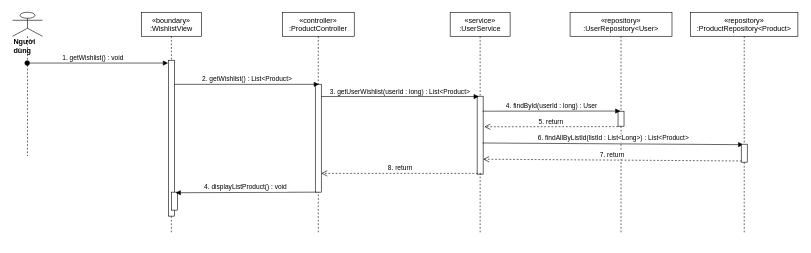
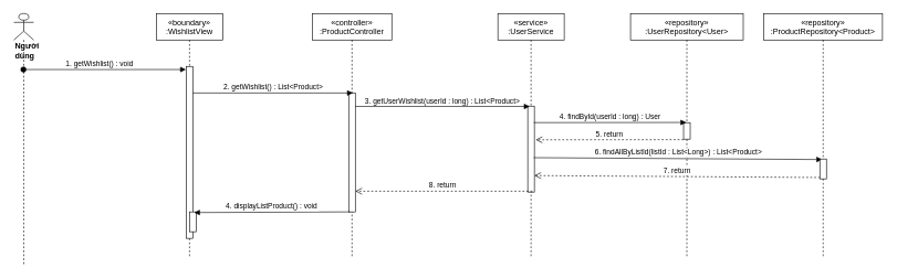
  <mxCell id="0" />
  <mxCell id="1" parent="0" />
  <mxCell id="2" value="«boundary»&#10;:WishlistView" style="shape=umlLifeline;perimeter=lifelinePerimeter;container=1;collapsible=0;recursiveResize=0;rounded=0;shadow=0;strokeWidth=1;" vertex="1" parent="1"><mxGeometry x="235" y="20" width="100" height="370" as="geometry" /></mxCell>
  <mxCell id="3" value="" style="points=[];perimeter=orthogonalPerimeter;rounded=0;shadow=0;strokeWidth=1;" vertex="1" parent="2"><mxGeometry x="45" y="80" width="10" height="260" as="geometry" /></mxCell>
  <mxCell id="4" value="" style="html=1;points=[];perimeter=orthogonalPerimeter;" vertex="1" parent="2"><mxGeometry x="50" y="300" width="10" height="30" as="geometry" /></mxCell>
  <mxCell id="5" value="«controller»&#10;:ProductController" style="shape=umlLifeline;perimeter=lifelinePerimeter;container=1;collapsible=0;recursiveResize=0;rounded=0;shadow=0;strokeWidth=1;" vertex="1" parent="1"><mxGeometry x="470" y="20" width="120" height="370" as="geometry" /></mxCell>
  <mxCell id="6" value="" style="points=[];perimeter=orthogonalPerimeter;rounded=0;shadow=0;strokeWidth=1;" vertex="1" parent="5"><mxGeometry x="55" y="120" width="10" height="180" as="geometry" /></mxCell>
- <mxCell id="7" value="&lt;div&gt;&lt;b&gt;Người dùng&lt;/b&gt;&lt;/div&gt;" style="shape=umlLifeline;participant=umlActor;perimeter=lifelinePerimeter;whiteSpace=wrap;html=1;container=1;collapsible=0;recursiveResize=0;verticalAlign=top;spacingTop=36;outlineConnect=0;align=left;" vertex="1" parent="1"><mxGeometry x="20" y="20" width="50" height="240" as="geometry" /></mxCell>
+ <mxCell id="7" value="&lt;div&gt;&lt;b&gt;Người dùng&lt;/b&gt;&lt;/div&gt;" style="shape=umlLifeline;participant=umlActor;perimeter=lifelinePerimeter;whiteSpace=wrap;html=1;container=1;collapsible=0;recursiveResize=0;verticalAlign=top;spacingTop=36;outlineConnect=0;align=left;" vertex="1" parent="1"><mxGeometry x="20" y="20" width="30" height="380" as="geometry" /></mxCell>
  <mxCell id="8" value="1. getWishlist() : void" style="verticalAlign=bottom;startArrow=oval;endArrow=block;startSize=8;shadow=0;strokeWidth=1;entryX=-0.05;entryY=0.018;entryDx=0;entryDy=0;entryPerimeter=0;" edge="1" parent="1" source="7" target="3"><mxGeometry x="-0.06" relative="1" as="geometry"><mxPoint x="10" y="110" as="sourcePoint" /><mxPoint as="offset" /></mxGeometry></mxCell>
  <mxCell id="9" value="«service»&#10;:UserService" style="shape=umlLifeline;perimeter=lifelinePerimeter;container=1;collapsible=0;recursiveResize=0;rounded=0;shadow=0;strokeWidth=1;" vertex="1" parent="1"><mxGeometry x="750" y="20" width="100" height="370" as="geometry" /></mxCell>
  <mxCell id="10" value="" style="points=[];perimeter=orthogonalPerimeter;rounded=0;shadow=0;strokeWidth=1;" vertex="1" parent="9"><mxGeometry x="45" y="140" width="10" height="130" as="geometry" /></mxCell>
  <mxCell id="11" value="2. getWishlist() : List&amp;lt;Product&amp;gt;" style="html=1;verticalAlign=bottom;endArrow=block;entryX=0.617;entryY=0.001;entryDx=0;entryDy=0;entryPerimeter=0;" edge="1" parent="1" source="3" target="6"><mxGeometry width="80" relative="1" as="geometry"><mxPoint x="230" y="188" as="sourcePoint" /><mxPoint x="410" y="150" as="targetPoint" /></mxGeometry></mxCell>
  <mxCell id="12" value="3. getUserWishlist(userId : long) : List&amp;lt;Product&amp;gt;" style="html=1;verticalAlign=bottom;endArrow=block;entryX=0.283;entryY=0.004;entryDx=0;entryDy=0;entryPerimeter=0;" edge="1" parent="1" source="6" target="10"><mxGeometry width="80" relative="1" as="geometry"><mxPoint x="580" y="150" as="sourcePoint" /><mxPoint x="670" y="220" as="targetPoint" /></mxGeometry></mxCell>
  <mxCell id="13" value="8. return&amp;nbsp;" style="html=1;verticalAlign=bottom;endArrow=open;dashed=1;endSize=8;exitX=0.7;exitY=0.99;exitDx=0;exitDy=0;exitPerimeter=0;" edge="1" parent="1" source="10" target="6"><mxGeometry relative="1" as="geometry"><mxPoint x="780" y="310" as="sourcePoint" /><mxPoint x="560" y="310" as="targetPoint" /></mxGeometry></mxCell>
  <mxCell id="14" value="4. displayListProduct() : void" style="verticalAlign=bottom;endArrow=block;shadow=0;strokeWidth=1;entryX=0.7;entryY=0.033;entryDx=0;entryDy=0;entryPerimeter=0;exitX=0.2;exitY=1;exitDx=0;exitDy=0;exitPerimeter=0;" edge="1" parent="1" source="6" target="4"><mxGeometry relative="1" as="geometry"><mxPoint x="520" y="316" as="sourcePoint" /><mxPoint x="260" y="341" as="targetPoint" /></mxGeometry></mxCell>
  <mxCell id="15" value="«repository»&#10;:UserRepository&lt;User&gt;" style="shape=umlLifeline;perimeter=lifelinePerimeter;container=1;collapsible=0;recursiveResize=0;rounded=0;shadow=0;strokeWidth=1;" vertex="1" parent="1"><mxGeometry x="950" y="20" width="170" height="370" as="geometry" /></mxCell>
  <mxCell id="16" value="" style="points=[];perimeter=orthogonalPerimeter;rounded=0;shadow=0;strokeWidth=1;" vertex="1" parent="15"><mxGeometry x="80" y="165" width="10" height="25" as="geometry" /></mxCell>
  <mxCell id="17" value="6. findAllByListId(listId : List&amp;lt;Long&amp;gt;) : List&amp;lt;Product&amp;gt;" style="html=1;verticalAlign=bottom;endArrow=block;entryX=0.35;entryY=0.027;entryDx=0;entryDy=0;entryPerimeter=0;exitX=0.9;exitY=0.6;exitDx=0;exitDy=0;exitPerimeter=0;" edge="1" parent="1" source="10" target="22"><mxGeometry width="80" relative="1" as="geometry"><mxPoint x="830" y="246" as="sourcePoint" /><mxPoint x="1180" y="248" as="targetPoint" /></mxGeometry></mxCell>
  <mxCell id="18" value="7. return" style="html=1;verticalAlign=bottom;endArrow=open;dashed=1;endSize=8;entryX=1;entryY=0.808;entryDx=0;entryDy=0;entryPerimeter=0;exitX=0.05;exitY=0.933;exitDx=0;exitDy=0;exitPerimeter=0;" edge="1" parent="1" source="22" target="10"><mxGeometry relative="1" as="geometry"><mxPoint x="1030" y="269" as="sourcePoint" /><mxPoint x="857" y="219" as="targetPoint" /></mxGeometry></mxCell>
  <mxCell id="19" value="4. findById(userId : long) : User" style="html=1;verticalAlign=bottom;endArrow=block;entryX=0.4;entryY=-0.011;entryDx=0;entryDy=0;entryPerimeter=0;exitX=0.9;exitY=0.192;exitDx=0;exitDy=0;exitPerimeter=0;" edge="1" parent="1" source="10" target="16"><mxGeometry width="80" relative="1" as="geometry"><mxPoint x="820" y="185" as="sourcePoint" /><mxPoint x="780" y="180" as="targetPoint" /></mxGeometry></mxCell>
  <mxCell id="20" value="5. return" style="html=1;verticalAlign=bottom;endArrow=open;dashed=1;endSize=8;exitX=0;exitY=1.029;exitDx=0;exitDy=0;exitPerimeter=0;entryX=1.2;entryY=0.392;entryDx=0;entryDy=0;entryPerimeter=0;" edge="1" parent="1" source="16" target="10"><mxGeometry relative="1" as="geometry"><mxPoint x="1010" y="212" as="sourcePoint" /><mxPoint x="830" y="211" as="targetPoint" /></mxGeometry></mxCell>
  <mxCell id="21" value="«repository»&#10;:ProductRepository&lt;Product&gt;" style="shape=umlLifeline;perimeter=lifelinePerimeter;container=1;collapsible=0;recursiveResize=0;rounded=0;shadow=0;strokeWidth=1;" vertex="1" parent="1"><mxGeometry x="1151" y="20" width="179" height="370" as="geometry" /></mxCell>
  <mxCell id="22" value="" style="points=[];perimeter=orthogonalPerimeter;rounded=0;shadow=0;strokeWidth=1;" vertex="1" parent="21"><mxGeometry x="84.5" y="220" width="10" height="30" as="geometry" /></mxCell>
